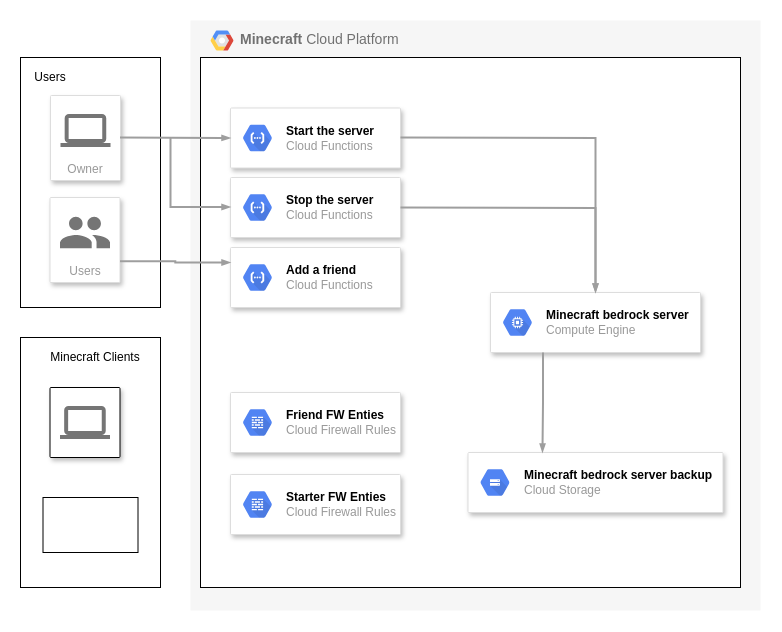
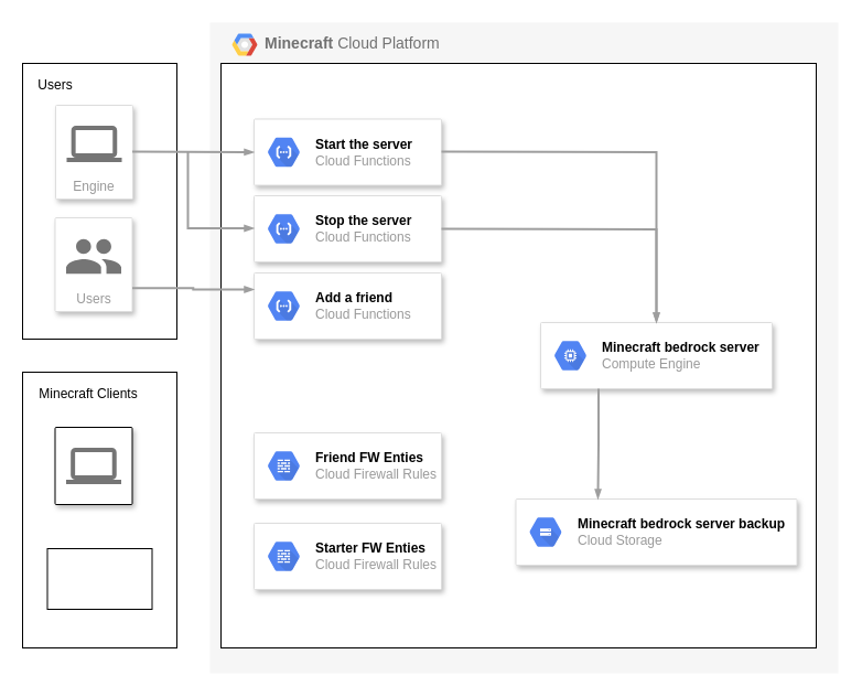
  <mxCell id="0" />
  <mxCell id="1" parent="0" />
  <mxCell id="2" value="&lt;b&gt;Minecraft &lt;/b&gt;Cloud Platform" style="fillColor=#F6F6F6;strokeColor=none;shadow=0;gradientColor=none;fontSize=14;align=left;spacing=10;fontColor=#717171;9E9E9E;verticalAlign=top;spacingTop=-4;fontStyle=0;spacingLeft=40;html=1;" vertex="1" parent="1"><mxGeometry x="190" y="20" width="570" height="590" as="geometry" /></mxCell>
  <mxCell id="3" value="" style="shape=mxgraph.gcp2.google_cloud_platform;fillColor=#F6F6F6;strokeColor=none;shadow=0;gradientColor=none;" vertex="1" parent="2"><mxGeometry width="23" height="20" relative="1" as="geometry"><mxPoint x="20" y="10" as="offset" /></mxGeometry></mxCell>
  <mxCell id="4" value="" style="rounded=0;whiteSpace=wrap;html=1;" parent="1" vertex="1"><mxGeometry x="20" y="57" width="140" height="250" as="geometry" /></mxCell>
  <mxCell id="5" value="Users" style="text;html=1;strokeColor=none;fillColor=none;align=center;verticalAlign=middle;whiteSpace=wrap;rounded=0;" parent="1" vertex="1"><mxGeometry x="30" y="67" width="40" height="20" as="geometry" /></mxCell>
  <mxCell id="6" value="" style="rounded=0;whiteSpace=wrap;html=1;" parent="1" vertex="1"><mxGeometry x="20" y="337" width="140" height="250" as="geometry" /></mxCell>
  <mxCell id="7" value="" style="rounded=0;whiteSpace=wrap;html=1;" parent="1" vertex="1"><mxGeometry x="42.5" y="497" width="95" height="55" as="geometry" /></mxCell>
- <mxCell id="8" value="Minecraft Clients" style="text;html=1;strokeColor=none;fillColor=none;align=center;verticalAlign=middle;whiteSpace=wrap;rounded=0;" parent="1" vertex="1"><mxGeometry x="45" y="347" width="100" height="20" as="geometry" /></mxCell>
+ <mxCell id="8" value="Minecraft Clients" style="text;html=1;strokeColor=none;fillColor=none;align=center;verticalAlign=middle;whiteSpace=wrap;rounded=0;" parent="1" vertex="1"><mxGeometry x="30" y="347" width="100" height="20" as="geometry" /></mxCell>
  <mxCell id="9" value="" style="rounded=0;whiteSpace=wrap;html=1;" parent="1" vertex="1"><mxGeometry x="200" y="57" width="540" height="530" as="geometry" /></mxCell>
  <mxCell id="10" value="Users" style="strokeColor=#dddddd;shadow=1;strokeWidth=1;rounded=1;absoluteArcSize=1;arcSize=2;labelPosition=center;verticalLabelPosition=middle;align=center;verticalAlign=bottom;spacingLeft=0;fontColor=#999999;fontSize=12;whiteSpace=wrap;spacingBottom=2;" parent="1" vertex="1"><mxGeometry x="49.5" y="197" width="70" height="85" as="geometry" /></mxCell>
  <mxCell id="11" value="" style="dashed=0;connectable=0;html=1;fillColor=#757575;strokeColor=none;shape=mxgraph.gcp2.users;part=1;" parent="10" vertex="1"><mxGeometry x="0.5" width="50" height="31.5" relative="1" as="geometry"><mxPoint x="-25" y="19.25" as="offset" /></mxGeometry></mxCell>
- <mxCell id="12" value="Owner" style="strokeColor=#dddddd;shadow=1;strokeWidth=1;rounded=1;absoluteArcSize=1;arcSize=2;labelPosition=center;verticalLabelPosition=middle;align=center;verticalAlign=bottom;spacingLeft=0;fontColor=#999999;fontSize=12;whiteSpace=wrap;spacingBottom=2;" parent="1" vertex="1"><mxGeometry x="50" y="95" width="70" height="85" as="geometry" /></mxCell>
+ <mxCell id="12" value="Engine" style="strokeColor=#dddddd;shadow=1;strokeWidth=1;rounded=1;absoluteArcSize=1;arcSize=2;labelPosition=center;verticalLabelPosition=middle;align=center;verticalAlign=bottom;spacingLeft=0;fontColor=#999999;fontSize=12;whiteSpace=wrap;spacingBottom=2;" parent="1" vertex="1"><mxGeometry x="50" y="95" width="70" height="85" as="geometry" /></mxCell>
  <mxCell id="13" value="" style="dashed=0;connectable=0;html=1;fillColor=#757575;strokeColor=none;shape=mxgraph.gcp2.laptop;part=1;" parent="12" vertex="1"><mxGeometry x="0.5" width="50" height="33" relative="1" as="geometry"><mxPoint x="-25" y="18.5" as="offset" /></mxGeometry></mxCell>
  <mxCell id="14" value="" style="shadow=1;strokeWidth=1;rounded=1;absoluteArcSize=1;arcSize=2;labelPosition=center;verticalLabelPosition=middle;align=center;verticalAlign=bottom;spacingLeft=0;fontColor=#999999;fontSize=12;whiteSpace=wrap;spacingBottom=2;" parent="1" vertex="1"><mxGeometry x="49.5" y="387" width="70" height="70" as="geometry" /></mxCell>
  <mxCell id="15" value="" style="dashed=0;connectable=0;html=1;fillColor=#757575;strokeColor=none;shape=mxgraph.gcp2.laptop;part=1;" parent="14" vertex="1"><mxGeometry x="0.5" width="50" height="33" relative="1" as="geometry"><mxPoint x="-25" y="18.5" as="offset" /></mxGeometry></mxCell>
  <mxCell id="16" value="" style="strokeColor=#dddddd;shadow=1;strokeWidth=1;rounded=1;absoluteArcSize=1;arcSize=2;fillColor=#ffffff;" parent="1" vertex="1"><mxGeometry x="230" y="107.5" width="170" height="60" as="geometry" /></mxCell>
  <mxCell id="17" value="&lt;div&gt;&lt;font color=&quot;#000000&quot;&gt;&lt;b&gt;Start the server&lt;/b&gt;&lt;/font&gt;&lt;br&gt;&lt;/div&gt;&lt;div&gt;Cloud Functions&lt;/div&gt;" style="dashed=0;connectable=0;html=1;fillColor=#5184F3;strokeColor=none;shape=mxgraph.gcp2.hexIcon;prIcon=cloud_functions;part=1;labelPosition=right;verticalLabelPosition=middle;align=left;verticalAlign=middle;spacingLeft=5;fontColor=#999999;fontSize=12;" parent="16" vertex="1"><mxGeometry y="0.5" width="44" height="39" relative="1" as="geometry"><mxPoint x="5" y="-19.5" as="offset" /></mxGeometry></mxCell>
  <mxCell id="18" value="" style="strokeColor=#dddddd;shadow=1;strokeWidth=1;rounded=1;absoluteArcSize=1;arcSize=2;fillColor=#ffffff;" parent="1" vertex="1"><mxGeometry x="230" y="177" width="170" height="60" as="geometry" /></mxCell>
  <mxCell id="19" value="&lt;div&gt;&lt;font color=&quot;#000000&quot;&gt;&lt;b&gt;Stop the server&lt;/b&gt;&lt;/font&gt;&lt;br&gt;&lt;/div&gt;&lt;div&gt;Cloud Functions&lt;/div&gt;" style="dashed=0;connectable=0;html=1;fillColor=#5184F3;strokeColor=none;shape=mxgraph.gcp2.hexIcon;prIcon=cloud_functions;part=1;labelPosition=right;verticalLabelPosition=middle;align=left;verticalAlign=middle;spacingLeft=5;fontColor=#999999;fontSize=12;" parent="18" vertex="1"><mxGeometry y="0.5" width="44" height="39" relative="1" as="geometry"><mxPoint x="5" y="-19.5" as="offset" /></mxGeometry></mxCell>
  <mxCell id="20" value="" style="strokeColor=#dddddd;shadow=1;strokeWidth=1;rounded=1;absoluteArcSize=1;arcSize=2;fillColor=#ffffff;" parent="1" vertex="1"><mxGeometry x="230" y="247" width="170" height="60" as="geometry" /></mxCell>
  <mxCell id="21" value="&lt;div&gt;&lt;font color=&quot;#000000&quot;&gt;&lt;b&gt;Add a friend&lt;/b&gt;&lt;/font&gt;&lt;br&gt;&lt;/div&gt;&lt;div&gt;Cloud Functions&lt;/div&gt;" style="dashed=0;connectable=0;html=1;fillColor=#5184F3;strokeColor=none;shape=mxgraph.gcp2.hexIcon;prIcon=cloud_functions;part=1;labelPosition=right;verticalLabelPosition=middle;align=left;verticalAlign=middle;spacingLeft=5;fontColor=#999999;fontSize=12;" parent="20" vertex="1"><mxGeometry y="0.5" width="44" height="39" relative="1" as="geometry"><mxPoint x="5" y="-19.5" as="offset" /></mxGeometry></mxCell>
  <mxCell id="22" value="" style="strokeColor=#dddddd;shadow=1;strokeWidth=1;rounded=1;absoluteArcSize=1;arcSize=2;fillColor=#ffffff;" parent="1" vertex="1"><mxGeometry x="490" y="292" width="210" height="60" as="geometry" /></mxCell>
  <mxCell id="23" value="&lt;div&gt;&lt;font color=&quot;#000000&quot;&gt;&lt;b&gt;Minecraft bedrock server&lt;/b&gt;&lt;/font&gt;&lt;br&gt;&lt;/div&gt;&lt;div&gt;Compute Engine&lt;/div&gt;" style="dashed=0;connectable=0;html=1;fillColor=#5184F3;strokeColor=none;shape=mxgraph.gcp2.hexIcon;prIcon=compute_engine;part=1;labelPosition=right;verticalLabelPosition=middle;align=left;verticalAlign=middle;spacingLeft=5;fontColor=#999999;fontSize=12;" parent="22" vertex="1"><mxGeometry y="0.5" width="44" height="39" relative="1" as="geometry"><mxPoint x="5" y="-19.5" as="offset" /></mxGeometry></mxCell>
  <mxCell id="24" value="" style="edgeStyle=orthogonalEdgeStyle;fontSize=12;html=1;endArrow=blockThin;endFill=1;rounded=0;strokeWidth=2;endSize=4;startSize=4;dashed=0;strokeColor=#9E9E9E;entryX=0;entryY=0.5;entryDx=0;entryDy=0;" edge="1" parent="1" target="16"><mxGeometry width="100" relative="1" as="geometry"><mxPoint x="119.5" y="137" as="sourcePoint" /><mxPoint x="219.5" y="137" as="targetPoint" /></mxGeometry></mxCell>
  <mxCell id="25" value="" style="edgeStyle=orthogonalEdgeStyle;fontSize=12;html=1;endArrow=blockThin;endFill=1;rounded=0;strokeWidth=2;endSize=4;startSize=4;dashed=0;strokeColor=#9E9E9E;" edge="1" parent="1"><mxGeometry width="100" relative="1" as="geometry"><mxPoint x="170" y="137" as="sourcePoint" /><mxPoint x="230" y="206.5" as="targetPoint" /><Array as="points"><mxPoint x="170" y="207" /></Array></mxGeometry></mxCell>
  <mxCell id="26" value="" style="edgeStyle=orthogonalEdgeStyle;fontSize=12;html=1;endArrow=blockThin;endFill=1;rounded=0;strokeWidth=2;endSize=4;startSize=4;dashed=0;strokeColor=#9E9E9E;entryX=0;entryY=0.25;entryDx=0;entryDy=0;exitX=1;exitY=0.75;exitDx=0;exitDy=0;" edge="1" parent="1" source="10" target="20"><mxGeometry width="100" relative="1" as="geometry"><mxPoint x="120" y="267" as="sourcePoint" /><mxPoint x="220" y="267" as="targetPoint" /></mxGeometry></mxCell>
  <mxCell id="27" value="" style="edgeStyle=orthogonalEdgeStyle;fontSize=12;html=1;endArrow=blockThin;endFill=1;rounded=0;strokeWidth=2;endSize=4;startSize=4;dashed=0;strokeColor=#9E9E9E;entryX=0.5;entryY=0;entryDx=0;entryDy=0;" edge="1" parent="1" target="22"><mxGeometry width="100" relative="1" as="geometry"><mxPoint x="400" y="137" as="sourcePoint" /><mxPoint x="500" y="137" as="targetPoint" /></mxGeometry></mxCell>
  <mxCell id="28" value="" style="edgeStyle=orthogonalEdgeStyle;fontSize=12;html=1;endArrow=blockThin;endFill=1;rounded=0;strokeWidth=2;endSize=4;startSize=4;dashed=0;strokeColor=#9E9E9E;entryX=0.5;entryY=0;entryDx=0;entryDy=0;" edge="1" parent="1" target="22"><mxGeometry width="100" relative="1" as="geometry"><mxPoint x="400" y="207" as="sourcePoint" /><mxPoint x="500" y="207" as="targetPoint" /></mxGeometry></mxCell>
  <mxCell id="29" value="" style="strokeColor=#dddddd;shadow=1;strokeWidth=1;rounded=1;absoluteArcSize=1;arcSize=2;" vertex="1" parent="1"><mxGeometry x="230" y="392" width="170" height="60" as="geometry" /></mxCell>
  <mxCell id="30" value="&lt;font color=&quot;#000000&quot;&gt;&lt;b&gt;Friend FW Enties&lt;/b&gt;&lt;/font&gt;&lt;br&gt;Cloud Firewall Rules" style="dashed=0;connectable=0;html=1;fillColor=#5184F3;strokeColor=none;shape=mxgraph.gcp2.hexIcon;prIcon=cloud_firewall_rules;part=1;labelPosition=right;verticalLabelPosition=middle;align=left;verticalAlign=middle;spacingLeft=5;fontColor=#999999;fontSize=12;" vertex="1" parent="29"><mxGeometry y="0.5" width="44" height="39" relative="1" as="geometry"><mxPoint x="5" y="-19.5" as="offset" /></mxGeometry></mxCell>
  <mxCell id="31" value="" style="strokeColor=#dddddd;shadow=1;strokeWidth=1;rounded=1;absoluteArcSize=1;arcSize=2;" vertex="1" parent="1"><mxGeometry x="230" y="474" width="170" height="60" as="geometry" /></mxCell>
  <mxCell id="32" value="&lt;font color=&quot;#000000&quot;&gt;&lt;b&gt;Starter FW Enties&lt;/b&gt;&lt;/font&gt;&lt;br&gt;Cloud Firewall Rules" style="dashed=0;connectable=0;html=1;fillColor=#5184F3;strokeColor=none;shape=mxgraph.gcp2.hexIcon;prIcon=cloud_firewall_rules;part=1;labelPosition=right;verticalLabelPosition=middle;align=left;verticalAlign=middle;spacingLeft=5;fontColor=#999999;fontSize=12;" vertex="1" parent="31"><mxGeometry y="0.5" width="44" height="39" relative="1" as="geometry"><mxPoint x="5" y="-19.5" as="offset" /></mxGeometry></mxCell>
  <mxCell id="33" value="" style="strokeColor=#dddddd;shadow=1;strokeWidth=1;rounded=1;absoluteArcSize=1;arcSize=2;" vertex="1" parent="1"><mxGeometry x="467.5" y="452" width="255" height="60" as="geometry" /></mxCell>
  <mxCell id="34" value="&lt;b style=&quot;color: rgb(0 , 0 , 0)&quot;&gt;Minecraft bedrock server backup&lt;/b&gt;&lt;br&gt;Cloud Storage" style="dashed=0;connectable=0;html=1;fillColor=#5184F3;strokeColor=none;shape=mxgraph.gcp2.hexIcon;prIcon=cloud_storage;part=1;labelPosition=right;verticalLabelPosition=middle;align=left;verticalAlign=middle;spacingLeft=5;fontColor=#999999;fontSize=12;" vertex="1" parent="33"><mxGeometry y="0.5" width="44" height="39" relative="1" as="geometry"><mxPoint x="5" y="-19.5" as="offset" /></mxGeometry></mxCell>
  <mxCell id="35" value="" style="edgeStyle=orthogonalEdgeStyle;fontSize=12;html=1;endArrow=blockThin;endFill=1;rounded=0;strokeWidth=2;endSize=4;startSize=4;dashed=0;strokeColor=#9E9E9E;exitX=0.25;exitY=1;exitDx=0;exitDy=0;entryX=0.292;entryY=0;entryDx=0;entryDy=0;entryPerimeter=0;" edge="1" parent="1" source="22" target="33"><mxGeometry width="100" relative="1" as="geometry"><mxPoint x="640" y="687" as="sourcePoint" /><mxPoint x="740" y="687" as="targetPoint" /></mxGeometry></mxCell>
